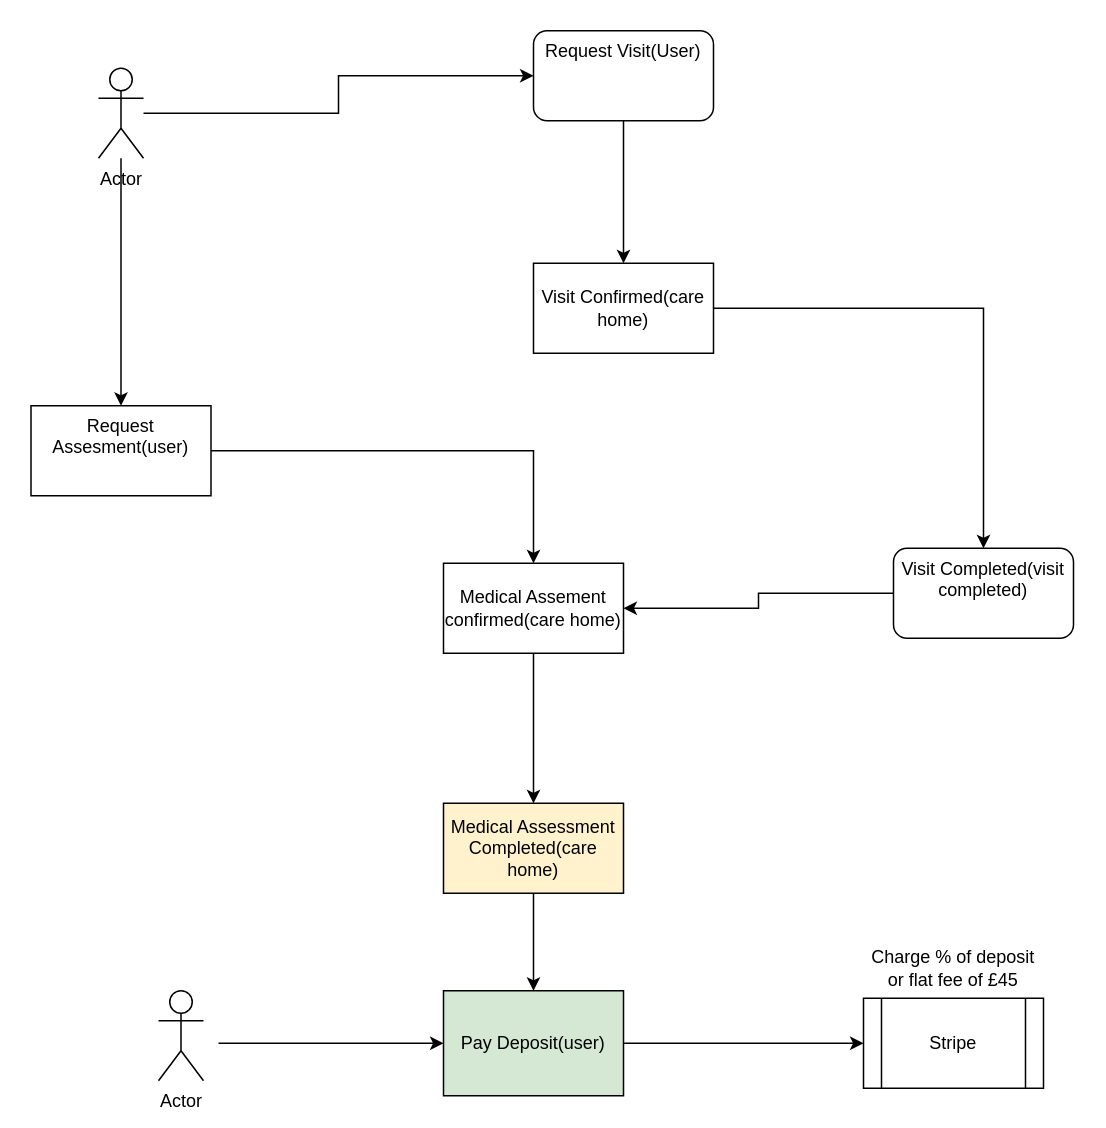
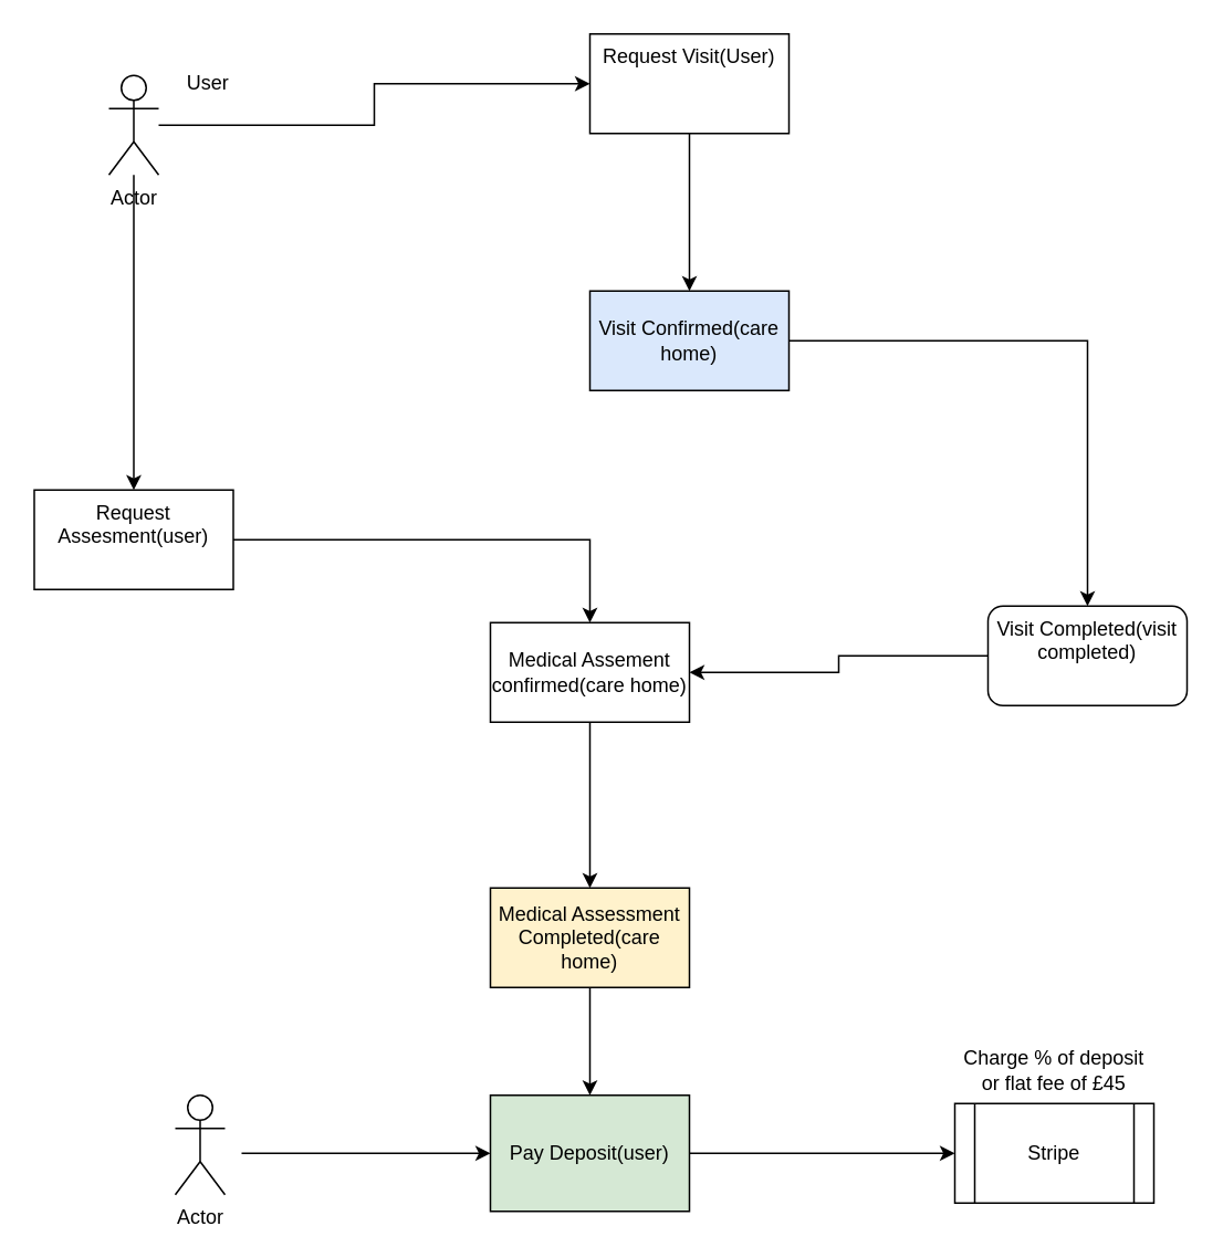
  <mxCell id="0" />
  <mxCell id="1" parent="0" />
  <mxCell id="2" value="" style="edgeStyle=orthogonalEdgeStyle;rounded=0;orthogonalLoop=1;jettySize=auto;html=1;" parent="1" source="4" target="8" edge="1"><mxGeometry relative="1" as="geometry" /></mxCell>
  <mxCell id="3" value="" style="edgeStyle=orthogonalEdgeStyle;rounded=0;orthogonalLoop=1;jettySize=auto;html=1;" parent="1" source="4" target="10" edge="1"><mxGeometry relative="1" as="geometry" /></mxCell>
  <mxCell id="4" value="Actor" style="shape=umlActor;verticalLabelPosition=bottom;verticalAlign=top;html=1;outlineConnect=0;" parent="1" vertex="1"><mxGeometry x="65" y="45" width="30" height="60" as="geometry" /></mxCell>
  <mxCell id="5" value="" style="edgeStyle=orthogonalEdgeStyle;rounded=0;orthogonalLoop=1;jettySize=auto;html=1;" parent="1" source="6" target="15" edge="1"><mxGeometry relative="1" as="geometry" /></mxCell>
  <mxCell id="6" value="Medical Assement confirmed(care home)" style="rounded=0;whiteSpace=wrap;html=1;" parent="1" vertex="1"><mxGeometry x="295" y="375" width="120" height="60" as="geometry" /></mxCell>
  <mxCell id="7" value="" style="edgeStyle=orthogonalEdgeStyle;rounded=0;orthogonalLoop=1;jettySize=auto;html=1;" parent="1" source="8" target="18" edge="1"><mxGeometry relative="1" as="geometry" /></mxCell>
- <mxCell id="8" value="Request Visit(User)" style="whiteSpace=wrap;html=1;verticalAlign=top;rounded=1;" parent="1" vertex="1"><mxGeometry x="355" y="20" width="120" height="60" as="geometry" /></mxCell>
+ <mxCell id="8" value="Request Visit(User)" style="whiteSpace=wrap;html=1;verticalAlign=top;" parent="1" vertex="1"><mxGeometry x="355" y="20" width="120" height="60" as="geometry" /></mxCell>
  <mxCell id="9" value="" style="edgeStyle=orthogonalEdgeStyle;rounded=0;orthogonalLoop=1;jettySize=auto;html=1;" parent="1" source="10" target="6" edge="1"><mxGeometry relative="1" as="geometry" /></mxCell>
- <mxCell id="10" value="Request Assesment(user)" style="whiteSpace=wrap;html=1;verticalAlign=top;" parent="1" vertex="1"><mxGeometry x="20" y="270" width="120" height="60" as="geometry" /></mxCell>
+ <mxCell id="10" value="Request Assesment(user)" style="whiteSpace=wrap;html=1;verticalAlign=top;" parent="1" vertex="1"><mxGeometry x="20" y="295" width="120" height="60" as="geometry" /></mxCell>
  <mxCell id="11" value="" style="edgeStyle=orthogonalEdgeStyle;rounded=0;orthogonalLoop=1;jettySize=auto;html=1;" parent="1" source="12" target="6" edge="1"><mxGeometry relative="1" as="geometry" /></mxCell>
  <mxCell id="12" value="Visit Completed(visit completed)" style="whiteSpace=wrap;html=1;verticalAlign=top;rounded=1;" parent="1" vertex="1"><mxGeometry x="595" y="365" width="120" height="60" as="geometry" /></mxCell>
  <mxCell id="13" value="Charge % of deposit or flat fee of £45" style="text;html=1;strokeColor=none;fillColor=none;align=center;verticalAlign=middle;whiteSpace=wrap;rounded=0;" parent="1" vertex="1"><mxGeometry x="575" y="605" width="120" height="80" as="geometry" /></mxCell>
  <mxCell id="14" value="" style="edgeStyle=orthogonalEdgeStyle;rounded=0;orthogonalLoop=1;jettySize=auto;html=1;" parent="1" source="15" target="21" edge="1"><mxGeometry relative="1" as="geometry" /></mxCell>
  <mxCell id="15" value="Medical Assessment Completed(care home)" style="whiteSpace=wrap;html=1;rounded=0;fillColor=#fff2cc;" parent="1" vertex="1"><mxGeometry x="295" y="535" width="120" height="60" as="geometry" /></mxCell>
+ <mxCell id="16" value="User" style="text;html=1;strokeColor=none;fillColor=none;align=center;verticalAlign=middle;whiteSpace=wrap;rounded=0;" parent="1" vertex="1"><mxGeometry x="95" y="35" width="60" height="30" as="geometry" /></mxCell>
  <mxCell id="17" value="" style="edgeStyle=orthogonalEdgeStyle;rounded=0;orthogonalLoop=1;jettySize=auto;html=1;" parent="1" source="18" target="12" edge="1"><mxGeometry relative="1" as="geometry" /></mxCell>
- <mxCell id="18" value="Visit Confirmed(care home)" style="rounded=0;whiteSpace=wrap;html=1;" parent="1" vertex="1"><mxGeometry x="355" y="175" width="120" height="60" as="geometry" /></mxCell>
+ <mxCell id="18" value="Visit Confirmed(care home)" style="rounded=0;whiteSpace=wrap;html=1;fillColor=#dae8fc;" parent="1" vertex="1"><mxGeometry x="355" y="175" width="120" height="60" as="geometry" /></mxCell>
  <mxCell id="19" value="Stripe" style="shape=process;whiteSpace=wrap;html=1;backgroundOutline=1;" parent="1" vertex="1"><mxGeometry x="575" y="665" width="120" height="60" as="geometry" /></mxCell>
  <mxCell id="20" value="" style="edgeStyle=orthogonalEdgeStyle;rounded=0;orthogonalLoop=1;jettySize=auto;html=1;" parent="1" source="21" target="19" edge="1"><mxGeometry relative="1" as="geometry" /></mxCell>
  <mxCell id="21" value="Pay Deposit(user)" style="whiteSpace=wrap;html=1;rounded=0;fillColor=#d5e8d4;" parent="1" vertex="1"><mxGeometry x="295" y="660" width="120" height="70" as="geometry" /></mxCell>
  <mxCell id="22" value="Actor" style="shape=umlActor;verticalLabelPosition=bottom;verticalAlign=top;html=1;outlineConnect=0;" vertex="1" parent="1"><mxGeometry x="105" y="660" width="30" height="60" as="geometry" /></mxCell>
  <mxCell id="23" value="" style="endArrow=classic;html=1;rounded=0;entryX=0;entryY=0.5;entryDx=0;entryDy=0;" edge="1" parent="1" target="21"><mxGeometry width="50" height="50" relative="1" as="geometry"><mxPoint x="145" y="695" as="sourcePoint" /><mxPoint x="195" y="645" as="targetPoint" /></mxGeometry></mxCell>
